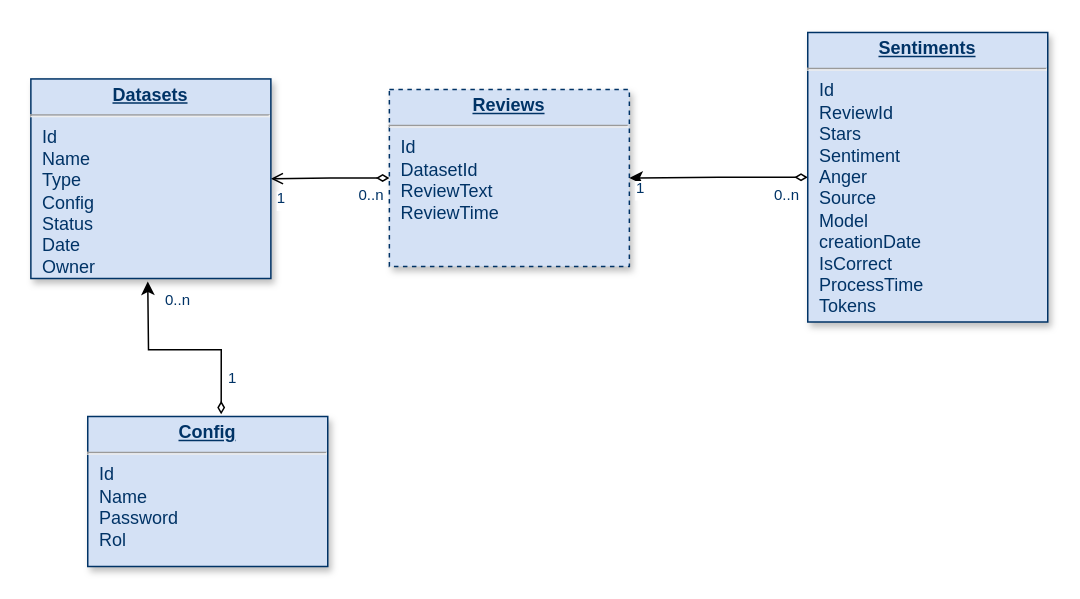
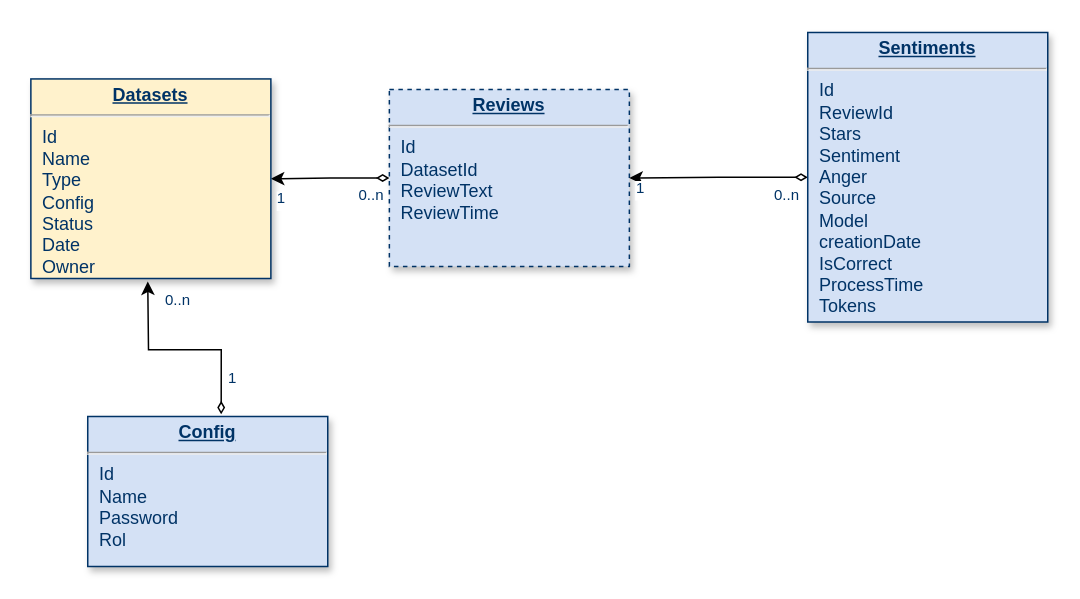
  <mxCell id="0" />
  <mxCell id="1" parent="0" />
- <mxCell id="2" value="" style="edgeStyle=orthogonalEdgeStyle;rounded=0;orthogonalLoop=1;jettySize=auto;html=1;startArrow=diamondThin;startFill=0;endArrow=open;" parent="1" source="3" target="8" edge="1"><mxGeometry relative="1" as="geometry" /></mxCell>
+ <mxCell id="2" value="" style="edgeStyle=orthogonalEdgeStyle;rounded=0;orthogonalLoop=1;jettySize=auto;html=1;startArrow=diamondThin;startFill=0;" parent="1" source="3" target="8" edge="1"><mxGeometry relative="1" as="geometry" /></mxCell>
  <mxCell id="3" value="&lt;p style=&quot;margin: 0px; margin-top: 4px; text-align: center; text-decoration: underline;&quot;&gt;&lt;strong&gt;Reviews&lt;/strong&gt;&lt;/p&gt;&lt;hr&gt;&lt;p style=&quot;margin: 0px; margin-left: 8px;&quot;&gt;Id&lt;/p&gt;&lt;p style=&quot;margin: 0px; margin-left: 8px;&quot;&gt;DatasetId&lt;/p&gt;&lt;p style=&quot;margin: 0px; margin-left: 8px;&quot;&gt;ReviewText&lt;/p&gt;&lt;p style=&quot;margin: 0px; margin-left: 8px;&quot;&gt;ReviewTime&lt;/p&gt;&lt;p style=&quot;margin: 0px; margin-left: 8px;&quot;&gt;&lt;br&gt;&lt;/p&gt;" style="verticalAlign=top;align=left;overflow=fill;fontSize=12;fontFamily=Helvetica;html=1;strokeColor=#003366;shadow=1;fillColor=#D4E1F5;fontColor=#003366;dashed=1;" parent="1" vertex="1"><mxGeometry x="259.08" y="58.96" width="160" height="118.04" as="geometry" /></mxCell>
  <mxCell id="4" value="" style="edgeStyle=orthogonalEdgeStyle;rounded=0;orthogonalLoop=1;jettySize=auto;html=1;startArrow=diamondThin;startFill=0;" parent="1" source="5" target="3" edge="1"><mxGeometry relative="1" as="geometry" /></mxCell>
  <mxCell id="5" value="&lt;p style=&quot;margin: 0px; margin-top: 4px; text-align: center; text-decoration: underline;&quot;&gt;&lt;strong&gt;Sentiments&lt;/strong&gt;&lt;/p&gt;&lt;hr&gt;&lt;p style=&quot;margin: 0px; margin-left: 8px;&quot;&gt;Id&lt;/p&gt;&lt;p style=&quot;margin: 0px; margin-left: 8px;&quot;&gt;ReviewId&lt;/p&gt;&lt;p style=&quot;margin: 0px; margin-left: 8px;&quot;&gt;Stars&lt;/p&gt;&lt;p style=&quot;margin: 0px; margin-left: 8px;&quot;&gt;Sentiment&lt;/p&gt;&lt;p style=&quot;margin: 0px; margin-left: 8px;&quot;&gt;Anger&lt;/p&gt;&lt;p style=&quot;margin: 0px; margin-left: 8px;&quot;&gt;Source&lt;/p&gt;&lt;p style=&quot;margin: 0px; margin-left: 8px;&quot;&gt;Model&lt;/p&gt;&lt;p style=&quot;margin: 0px; margin-left: 8px;&quot;&gt;creationDate&lt;/p&gt;&lt;p style=&quot;margin: 0px; margin-left: 8px;&quot;&gt;IsCorrect&lt;/p&gt;&lt;p style=&quot;margin: 0px; margin-left: 8px;&quot;&gt;ProcessTime&lt;/p&gt;&lt;p style=&quot;margin: 0px; margin-left: 8px;&quot;&gt;Tokens&lt;/p&gt;&lt;p style=&quot;margin: 0px; margin-left: 8px;&quot;&gt;&lt;br&gt;&lt;/p&gt;" style="verticalAlign=top;align=left;overflow=fill;fontSize=12;fontFamily=Helvetica;html=1;strokeColor=#003366;shadow=1;fillColor=#D4E1F5;fontColor=#003366" parent="1" vertex="1"><mxGeometry x="538" y="20.99" width="160" height="193.01" as="geometry" /></mxCell>
  <mxCell id="6" value="1" style="resizable=0;align=right;verticalAlign=top;labelBackgroundColor=#ffffff;fontSize=10;strokeColor=#003366;shadow=1;fillColor=#D4E1F5;fontColor=#003366" parent="1" connectable="0" vertex="1"><mxGeometry x="430.58" y="112.5" as="geometry" /></mxCell>
  <mxCell id="7" value="0..n" style="resizable=0;align=left;verticalAlign=top;labelBackgroundColor=#ffffff;fontSize=10;strokeColor=#003366;shadow=1;fillColor=#D4E1F5;fontColor=#003366" parent="1" connectable="0" vertex="1"><mxGeometry x="514" y="117" as="geometry" /></mxCell>
- <mxCell id="8" value="&lt;p style=&quot;margin: 0px; margin-top: 4px; text-align: center; text-decoration: underline;&quot;&gt;&lt;strong&gt;Datasets&lt;/strong&gt;&lt;/p&gt;&lt;hr&gt;&lt;p style=&quot;margin: 0px; margin-left: 8px;&quot;&gt;Id&lt;/p&gt;&lt;p style=&quot;margin: 0px; margin-left: 8px;&quot;&gt;Name&lt;/p&gt;&lt;p style=&quot;margin: 0px; margin-left: 8px;&quot;&gt;Type&lt;/p&gt;&lt;p style=&quot;margin: 0px; margin-left: 8px;&quot;&gt;Config&lt;/p&gt;&lt;p style=&quot;margin: 0px; margin-left: 8px;&quot;&gt;Status&lt;/p&gt;&lt;p style=&quot;margin: 0px; margin-left: 8px;&quot;&gt;Date&lt;/p&gt;&lt;p style=&quot;margin: 0px; margin-left: 8px;&quot;&gt;Owner&lt;/p&gt;" style="verticalAlign=top;align=left;overflow=fill;fontSize=12;fontFamily=Helvetica;html=1;strokeColor=#003366;shadow=1;fillColor=#D4E1F5;fontColor=#003366" parent="1" vertex="1"><mxGeometry x="20.08" y="51.96" width="160" height="133.04" as="geometry" /></mxCell>
+ <mxCell id="8" value="&lt;p style=&quot;margin: 0px; margin-top: 4px; text-align: center; text-decoration: underline;&quot;&gt;&lt;strong&gt;Datasets&lt;/strong&gt;&lt;/p&gt;&lt;hr&gt;&lt;p style=&quot;margin: 0px; margin-left: 8px;&quot;&gt;Id&lt;/p&gt;&lt;p style=&quot;margin: 0px; margin-left: 8px;&quot;&gt;Name&lt;/p&gt;&lt;p style=&quot;margin: 0px; margin-left: 8px;&quot;&gt;Type&lt;/p&gt;&lt;p style=&quot;margin: 0px; margin-left: 8px;&quot;&gt;Config&lt;/p&gt;&lt;p style=&quot;margin: 0px; margin-left: 8px;&quot;&gt;Status&lt;/p&gt;&lt;p style=&quot;margin: 0px; margin-left: 8px;&quot;&gt;Date&lt;/p&gt;&lt;p style=&quot;margin: 0px; margin-left: 8px;&quot;&gt;Owner&lt;/p&gt;" style="verticalAlign=top;align=left;overflow=fill;fontSize=12;fontFamily=Helvetica;html=1;strokeColor=#003366;shadow=1;fillColor=#fff2cc;fontColor=#003366;" parent="1" vertex="1"><mxGeometry x="20.08" y="51.96" width="160" height="133.04" as="geometry" /></mxCell>
  <mxCell id="9" value="1" style="resizable=0;align=right;verticalAlign=top;labelBackgroundColor=#ffffff;fontSize=10;strokeColor=#003366;shadow=1;fillColor=#D4E1F5;fontColor=#003366" parent="1" connectable="0" vertex="1"><mxGeometry x="191.08" y="119" as="geometry" /></mxCell>
  <mxCell id="10" value="0..n" style="resizable=0;align=left;verticalAlign=top;labelBackgroundColor=#ffffff;fontSize=10;strokeColor=#003366;shadow=1;fillColor=#D4E1F5;fontColor=#003366" parent="1" connectable="0" vertex="1"><mxGeometry x="237" y="117" as="geometry" /></mxCell>
  <mxCell id="11" value="&lt;p style=&quot;margin: 0px; margin-top: 4px; text-align: center; text-decoration: underline;&quot;&gt;&lt;b&gt;Config&lt;/b&gt;&lt;/p&gt;&lt;hr&gt;&lt;p style=&quot;margin: 0px; margin-left: 8px;&quot;&gt;Id&lt;/p&gt;&lt;p style=&quot;margin: 0px; margin-left: 8px;&quot;&gt;Name&lt;/p&gt;&lt;p style=&quot;margin: 0px; margin-left: 8px;&quot;&gt;Password&lt;/p&gt;&lt;p style=&quot;margin: 0px; margin-left: 8px;&quot;&gt;Rol&lt;/p&gt;" style="verticalAlign=top;align=left;overflow=fill;fontSize=12;fontFamily=Helvetica;html=1;strokeColor=#003366;shadow=1;fillColor=#D4E1F5;fontColor=#003366" vertex="1" parent="1"><mxGeometry x="58" y="277" width="160" height="100" as="geometry" /></mxCell>
  <mxCell id="12" value="" style="edgeStyle=orthogonalEdgeStyle;rounded=0;orthogonalLoop=1;jettySize=auto;html=1;startArrow=diamondThin;startFill=0;exitX=0.556;exitY=-0.015;exitDx=0;exitDy=0;exitPerimeter=0;" edge="1" parent="1" source="11"><mxGeometry relative="1" as="geometry"><mxPoint x="269" y="142" as="sourcePoint" /><mxPoint x="98" y="187" as="targetPoint" /></mxGeometry></mxCell>
  <mxCell id="13" value="&lt;span style=&quot;color: rgb(0, 51, 102); font-family: Helvetica; font-size: 10px; font-style: normal; font-variant-ligatures: normal; font-variant-caps: normal; font-weight: 400; letter-spacing: normal; orphans: 2; text-align: left; text-indent: 0px; text-transform: none; widows: 2; word-spacing: 0px; -webkit-text-stroke-width: 0px; background-color: rgb(255, 255, 255); text-decoration-thickness: initial; text-decoration-style: initial; text-decoration-color: initial; float: none; display: inline !important;&quot;&gt;0..n&lt;/span&gt;" style="text;whiteSpace=wrap;html=1;" vertex="1" parent="1"><mxGeometry x="108" y="185" width="30" height="22" as="geometry" /></mxCell>
  <mxCell id="14" value="&lt;span style=&quot;color: rgb(0, 51, 102); font-family: Helvetica; font-size: 10px; font-style: normal; font-variant-ligatures: normal; font-variant-caps: normal; font-weight: 400; letter-spacing: normal; orphans: 2; text-align: left; text-indent: 0px; text-transform: none; widows: 2; word-spacing: 0px; -webkit-text-stroke-width: 0px; background-color: rgb(255, 255, 255); text-decoration-thickness: initial; text-decoration-style: initial; text-decoration-color: initial; float: none; display: inline !important;&quot;&gt;1&lt;/span&gt;" style="text;whiteSpace=wrap;html=1;" vertex="1" parent="1"><mxGeometry x="150.08" y="237" width="30" height="22" as="geometry" /></mxCell>
